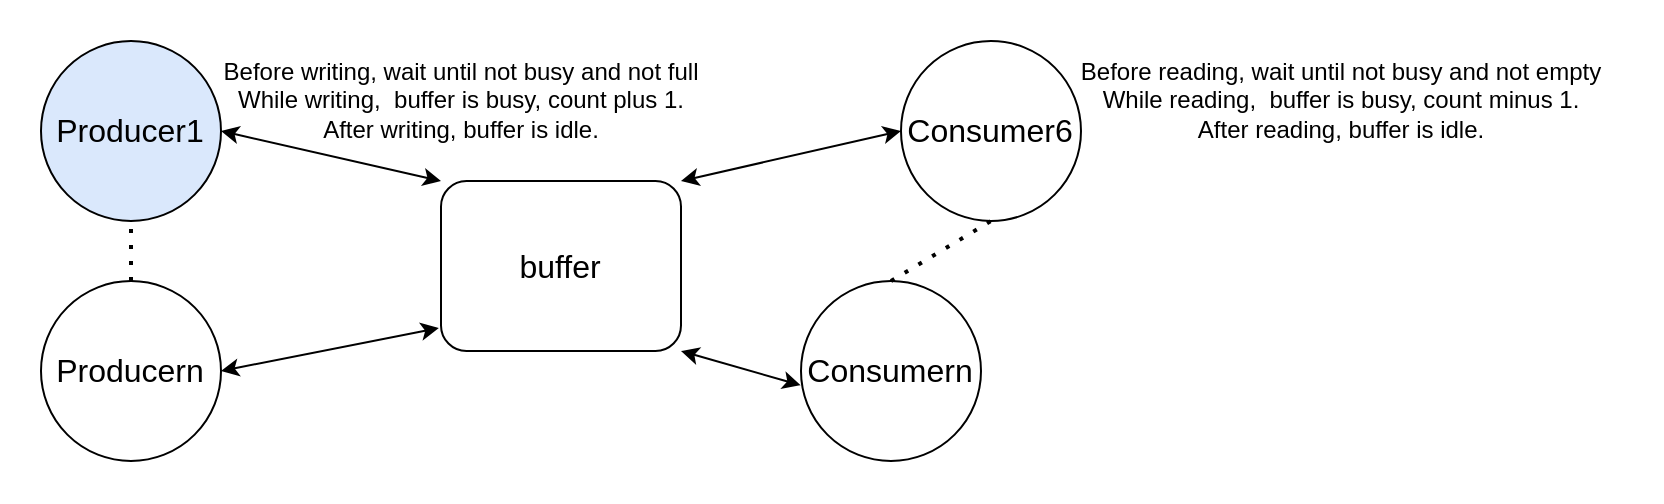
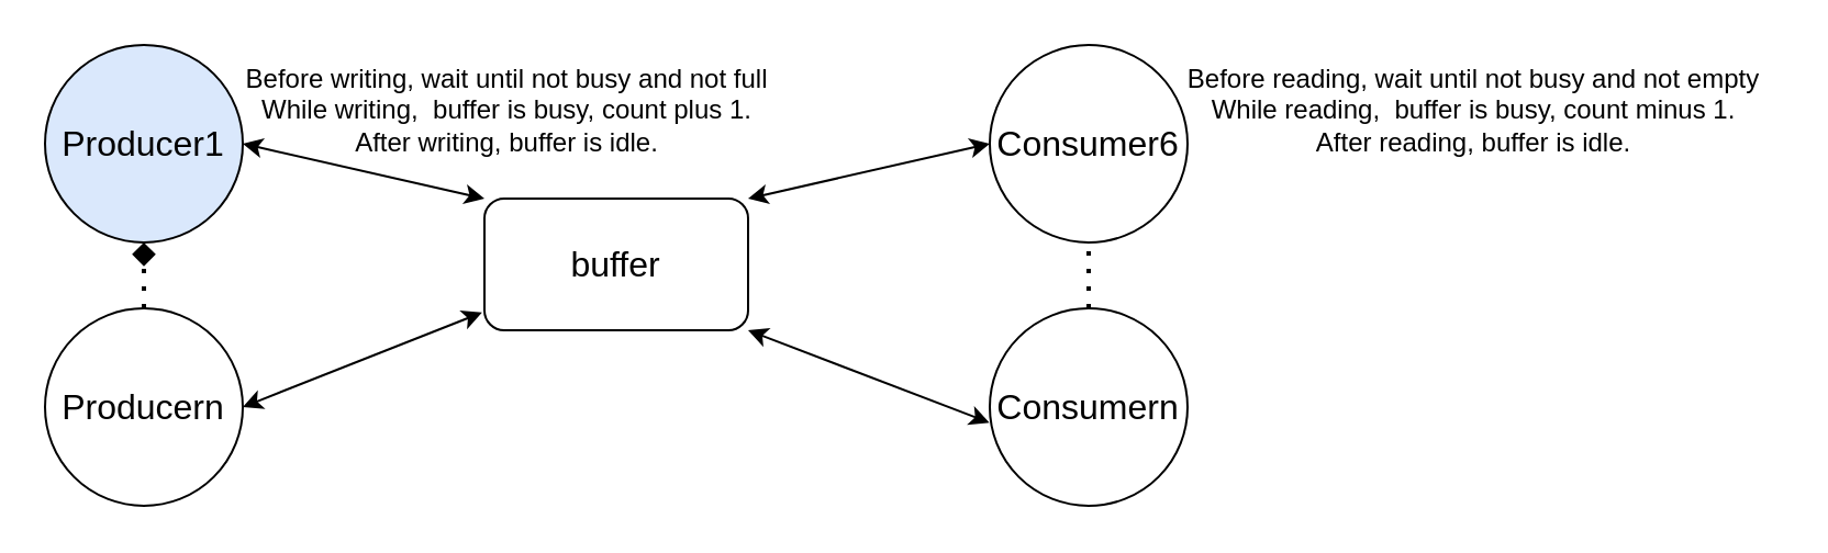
  <mxCell id="0" />
  <mxCell id="1" parent="0" />
  <mxCell id="2" value="Producer1" style="ellipse;whiteSpace=wrap;html=1;aspect=fixed;fontSize=16;fillColor=#dae8fc;" vertex="1" parent="1"><mxGeometry x="20" y="20" width="90" height="90" as="geometry" /></mxCell>
  <mxCell id="3" value="Producern" style="ellipse;whiteSpace=wrap;html=1;aspect=fixed;fontSize=16;" vertex="1" parent="1"><mxGeometry x="20" y="140" width="90" height="90" as="geometry" /></mxCell>
  <mxCell id="4" value="Consumer6" style="ellipse;whiteSpace=wrap;html=1;aspect=fixed;fontSize=16;" vertex="1" parent="1"><mxGeometry x="450" y="20" width="90" height="90" as="geometry" /></mxCell>
- <mxCell id="5" value="Consumern" style="ellipse;whiteSpace=wrap;html=1;aspect=fixed;fontSize=16;" vertex="1" parent="1"><mxGeometry x="400" y="140" width="90" height="90" as="geometry" /></mxCell>
- <mxCell id="6" value="buffer" style="rounded=1;whiteSpace=wrap;html=1;fontSize=16;" vertex="1" parent="1"><mxGeometry x="220" y="90" width="120" height="85" as="geometry" /></mxCell>
- <mxCell id="7" value="" style="endArrow=none;dashed=1;html=1;dashPattern=1 3;strokeWidth=2;entryX=0.5;entryY=1;entryDx=0;entryDy=0;exitX=0.5;exitY=0;exitDx=0;exitDy=0;" edge="1" parent="1" source="3" target="2"><mxGeometry width="50" height="50" relative="1" as="geometry"><mxPoint x="250" y="170" as="sourcePoint" /><mxPoint x="300" y="120" as="targetPoint" /></mxGeometry></mxCell>
+ <mxCell id="5" value="Consumern" style="ellipse;whiteSpace=wrap;html=1;aspect=fixed;fontSize=16;" vertex="1" parent="1"><mxGeometry x="450" y="140" width="90" height="90" as="geometry" /></mxCell>
+ <mxCell id="6" value="buffer" style="rounded=1;whiteSpace=wrap;html=1;fontSize=16;" vertex="1" parent="1"><mxGeometry x="220" y="90" width="120" height="60" as="geometry" /></mxCell>
+ <mxCell id="7" value="" style="endArrow=diamond;dashed=1;html=1;dashPattern=1 3;strokeWidth=2;entryX=0.5;entryY=1;entryDx=0;entryDy=0;exitX=0.5;exitY=0;exitDx=0;exitDy=0;" edge="1" parent="1" source="3" target="2"><mxGeometry width="50" height="50" relative="1" as="geometry"><mxPoint x="250" y="170" as="sourcePoint" /><mxPoint x="300" y="120" as="targetPoint" /></mxGeometry></mxCell>
  <mxCell id="8" value="" style="endArrow=none;dashed=1;html=1;dashPattern=1 3;strokeWidth=2;entryX=0.5;entryY=1;entryDx=0;entryDy=0;exitX=0.5;exitY=0;exitDx=0;exitDy=0;" edge="1" parent="1" source="5" target="4"><mxGeometry width="50" height="50" relative="1" as="geometry"><mxPoint x="165" y="150" as="sourcePoint" /><mxPoint x="165" y="120" as="targetPoint" /></mxGeometry></mxCell>
  <mxCell id="9" value="" style="endArrow=classic;startArrow=classic;html=1;exitX=1;exitY=0.5;exitDx=0;exitDy=0;entryX=0;entryY=0;entryDx=0;entryDy=0;" edge="1" parent="1" source="2" target="6"><mxGeometry width="50" height="50" relative="1" as="geometry"><mxPoint x="140" y="130" as="sourcePoint" /><mxPoint x="190" y="80" as="targetPoint" /></mxGeometry></mxCell>
  <mxCell id="10" value="Before writing, wait until not busy and not full&lt;div&gt;While writing,&amp;nbsp; buffer is busy, count plus 1.&lt;/div&gt;&lt;div&gt;After writing, buffer is idle.&lt;/div&gt;" style="text;html=1;align=center;verticalAlign=middle;resizable=0;points=[];autosize=1;strokeColor=none;fillColor=none;" vertex="1" parent="1"><mxGeometry x="100" y="20" width="260" height="60" as="geometry" /></mxCell>
  <mxCell id="11" value="" style="endArrow=classic;startArrow=classic;html=1;exitX=1;exitY=0.5;exitDx=0;exitDy=0;entryX=-0.009;entryY=0.865;entryDx=0;entryDy=0;entryPerimeter=0;" edge="1" parent="1" source="3" target="6"><mxGeometry width="50" height="50" relative="1" as="geometry"><mxPoint x="120" y="75" as="sourcePoint" /><mxPoint x="230" y="100" as="targetPoint" /></mxGeometry></mxCell>
  <mxCell id="12" value="Before reading, wait until not busy and not empty&lt;div&gt;While reading,&amp;nbsp; buffer is busy, count minus 1.&lt;/div&gt;&lt;div&gt;After reading, buffer is idle.&lt;/div&gt;" style="text;html=1;align=center;verticalAlign=middle;resizable=0;points=[];autosize=1;strokeColor=none;fillColor=none;" vertex="1" parent="1"><mxGeometry x="530" y="20" width="280" height="60" as="geometry" /></mxCell>
  <mxCell id="13" value="" style="endArrow=classic;startArrow=classic;html=1;exitX=1;exitY=0;exitDx=0;exitDy=0;entryX=0;entryY=0.5;entryDx=0;entryDy=0;" edge="1" parent="1" source="6" target="4"><mxGeometry width="50" height="50" relative="1" as="geometry"><mxPoint x="120" y="75" as="sourcePoint" /><mxPoint x="230" y="100" as="targetPoint" /></mxGeometry></mxCell>
  <mxCell id="14" value="" style="endArrow=classic;startArrow=classic;html=1;exitX=1;exitY=1;exitDx=0;exitDy=0;entryX=-0.002;entryY=0.579;entryDx=0;entryDy=0;entryPerimeter=0;" edge="1" parent="1" source="6" target="5"><mxGeometry width="50" height="50" relative="1" as="geometry"><mxPoint x="340" y="320" as="sourcePoint" /><mxPoint x="390" y="270" as="targetPoint" /></mxGeometry></mxCell>
